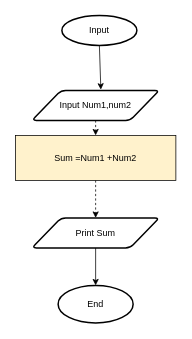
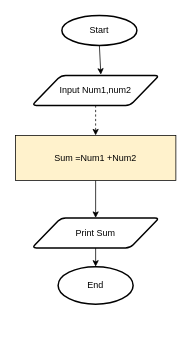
  <mxCell id="0" />
  <mxCell id="1" parent="0" />
  <mxCell id="2" style="edgeStyle=none;rounded=0;orthogonalLoop=1;jettySize=auto;html=1;exitX=0.5;exitY=1;exitDx=0;exitDy=0;exitPerimeter=0;entryX=0.541;entryY=-0.025;entryDx=0;entryDy=0;entryPerimeter=0;" edge="1" parent="1" source="3" target="5"><mxGeometry relative="1" as="geometry" /></mxCell>
- <mxCell id="3" value="Input" style="strokeWidth=2;html=1;shape=mxgraph.flowchart.start_1;whiteSpace=wrap;" vertex="1" parent="1"><mxGeometry x="82" y="20" width="100" height="40" as="geometry" /></mxCell>
+ <mxCell id="3" value="Start" style="strokeWidth=2;html=1;shape=mxgraph.flowchart.start_1;whiteSpace=wrap;" vertex="1" parent="1"><mxGeometry x="82" y="20" width="100" height="40" as="geometry" /></mxCell>
  <mxCell id="4" style="edgeStyle=none;rounded=0;orthogonalLoop=1;jettySize=auto;html=1;exitX=0.5;exitY=1;exitDx=0;exitDy=0;entryX=0.5;entryY=0;entryDx=0;entryDy=0;dashed=1;" edge="1" parent="1" source="5" target="7"><mxGeometry relative="1" as="geometry" /></mxCell>
- <mxCell id="5" value="Input Num1,num2" style="shape=parallelogram;html=1;strokeWidth=2;perimeter=parallelogramPerimeter;whiteSpace=wrap;rounded=1;arcSize=12;size=0.23;" vertex="1" parent="1"><mxGeometry x="42" y="120" width="170" height="40" as="geometry" /></mxCell>
- <mxCell id="6" style="edgeStyle=none;rounded=0;orthogonalLoop=1;jettySize=auto;html=1;exitX=0.5;exitY=1;exitDx=0;exitDy=0;dashed=1;" edge="1" parent="1" source="7" target="9"><mxGeometry relative="1" as="geometry" /></mxCell>
+ <mxCell id="5" value="Input Num1,num2" style="shape=parallelogram;html=1;strokeWidth=2;perimeter=parallelogramPerimeter;whiteSpace=wrap;rounded=1;arcSize=12;size=0.23;" vertex="1" parent="1"><mxGeometry x="42" y="100" width="170" height="40" as="geometry" /></mxCell>
+ <mxCell id="6" style="edgeStyle=none;rounded=0;orthogonalLoop=1;jettySize=auto;html=1;exitX=0.5;exitY=1;exitDx=0;exitDy=0;" edge="1" parent="1" source="7" target="9"><mxGeometry relative="1" as="geometry" /></mxCell>
  <mxCell id="7" value="Sum =Num1 +Num2" style="rounded=0;whiteSpace=wrap;html=1;fillColor=#fff2cc;" vertex="1" parent="1"><mxGeometry x="20" y="180" width="214" height="60" as="geometry" /></mxCell>
  <mxCell id="8" value="" style="edgeStyle=none;rounded=0;orthogonalLoop=1;jettySize=auto;html=1;" edge="1" parent="1" source="9" target="10"><mxGeometry relative="1" as="geometry" /></mxCell>
  <mxCell id="9" value="Print Sum" style="shape=parallelogram;html=1;strokeWidth=2;perimeter=parallelogramPerimeter;whiteSpace=wrap;rounded=1;arcSize=12;size=0.23;" vertex="1" parent="1"><mxGeometry x="42" y="290" width="170" height="40" as="geometry" /></mxCell>
- <mxCell id="10" value="End" style="strokeWidth=2;html=1;shape=mxgraph.flowchart.start_1;whiteSpace=wrap;" vertex="1" parent="1"><mxGeometry x="77" y="380" width="100" height="50" as="geometry" /></mxCell>
+ <mxCell id="10" value="End" style="strokeWidth=2;html=1;shape=mxgraph.flowchart.start_1;whiteSpace=wrap;" vertex="1" parent="1"><mxGeometry x="77" y="355" width="100" height="50" as="geometry" /></mxCell>
